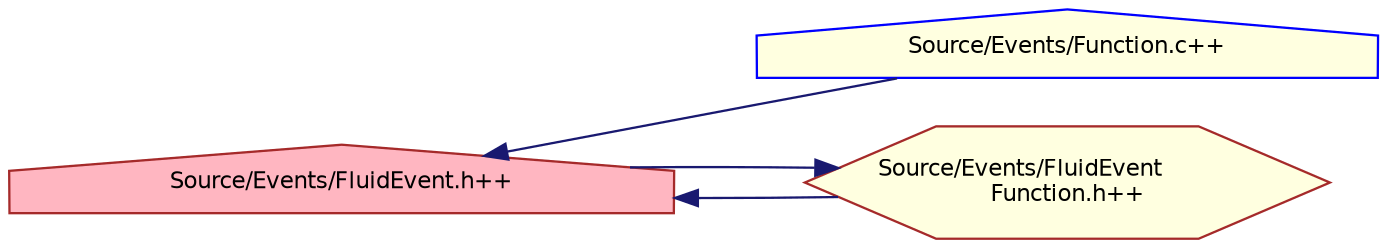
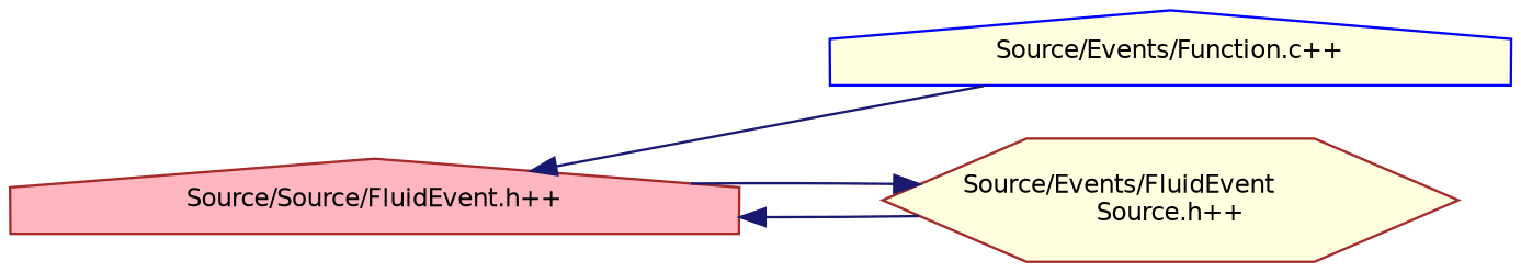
  digraph {
    fontname="DejaVu Sans"
    rankdir=LR
    node [color=brown fillcolor=lightyellow fontname="DejaVu Sans" fontsize=10 shape=house style=filled]
    edge [color=midnightblue dir=back fontname="DejaVu Sans" fontsize=10 labelfontname=Helvetica labelfontsize=10 style=solid]
-   n1 [fillcolor=lightpink fontcolor=black height=0.2 label="Source/Events/FluidEvent.h++" width=0.4]
+   n1 [fillcolor=lightpink fontcolor=black height=0.2 label="Source/Source/FluidEvent.h++" width=0.4]
    n2 [color=blue height=0.2 label="Source/Events/Function.c++" width=0.4]
-   n3 [height=0.2 label="Source/Events/FluidEvent\lFunction.h++" shape=hexagon width=0.4]
+   n3 [height=0.2 label="Source/Events/FluidEvent\lSource.h++" shape=hexagon width=0.4]
    n1 -> n2
    n1 -> n3
    n3 -> n1
  }
